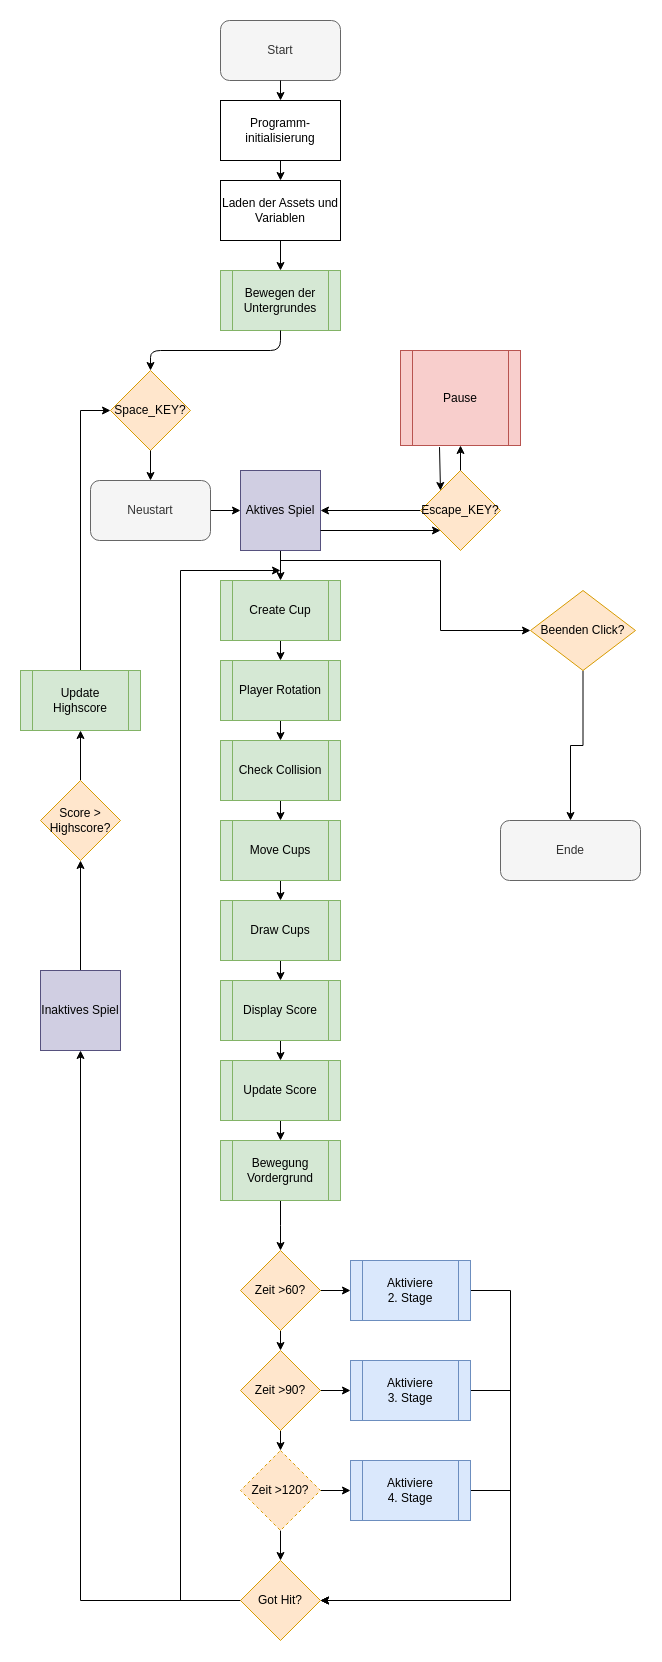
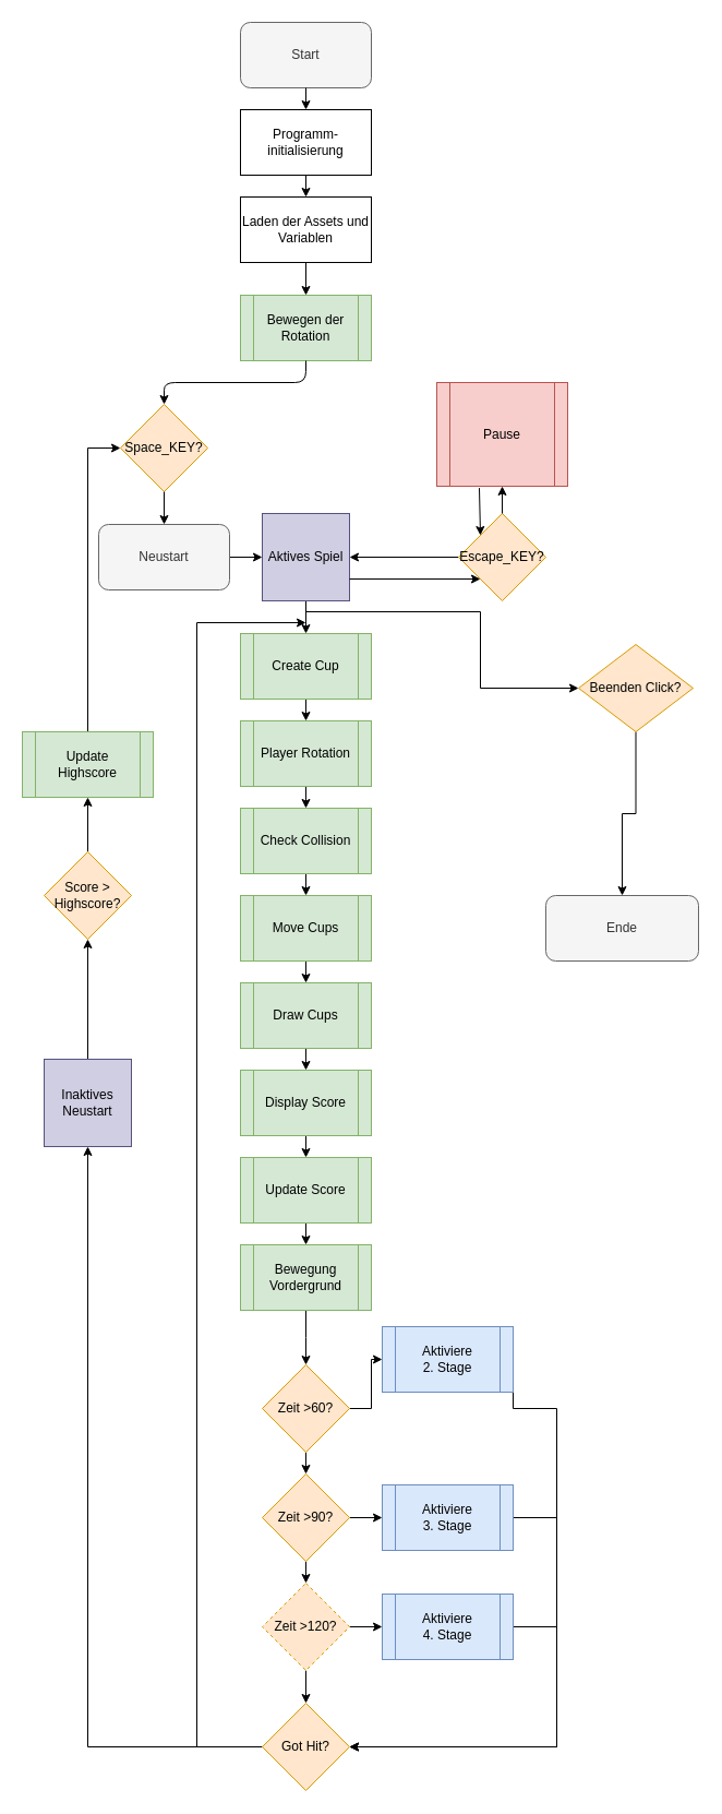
  <mxCell id="0" />
  <mxCell id="1" parent="0" />
  <mxCell id="2" value="Start" style="rounded=1;whiteSpace=wrap;html=1;fillColor=#f5f5f5;strokeColor=#666666;fontColor=#333333;" parent="1" vertex="1"><mxGeometry x="220" y="20" width="120" height="60" as="geometry" /></mxCell>
  <mxCell id="3" value="Programm-initialisierung" style="rounded=0;whiteSpace=wrap;html=1;" parent="1" vertex="1"><mxGeometry x="220" y="100" width="120" height="60" as="geometry" /></mxCell>
  <mxCell id="4" value="Laden der Assets und Variablen" style="rounded=0;whiteSpace=wrap;html=1;" parent="1" vertex="1"><mxGeometry x="220" y="180" width="120" height="60" as="geometry" /></mxCell>
  <mxCell id="5" value="Pause" style="shape=process;whiteSpace=wrap;html=1;backgroundOutline=1;fillColor=#f8cecc;strokeColor=#b85450;" parent="1" vertex="1"><mxGeometry x="400" y="350" width="120" height="95" as="geometry" /></mxCell>
  <mxCell id="6" style="edgeStyle=orthogonalEdgeStyle;rounded=0;orthogonalLoop=1;jettySize=auto;html=1;exitX=0.5;exitY=1;exitDx=0;exitDy=0;entryX=0.5;entryY=0;entryDx=0;entryDy=0;" parent="1" source="7" target="22" edge="1"><mxGeometry relative="1" as="geometry" /></mxCell>
  <mxCell id="7" value="Create Cup" style="shape=process;whiteSpace=wrap;html=1;backgroundOutline=1;fillColor=#d5e8d4;strokeColor=#82b366;" parent="1" vertex="1"><mxGeometry x="220" y="580" width="120" height="60" as="geometry" /></mxCell>
  <mxCell id="8" style="edgeStyle=orthogonalEdgeStyle;rounded=0;orthogonalLoop=1;jettySize=auto;html=1;exitX=0.5;exitY=1;exitDx=0;exitDy=0;entryX=0.5;entryY=0;entryDx=0;entryDy=0;" parent="1" source="9" target="7" edge="1"><mxGeometry relative="1" as="geometry" /></mxCell>
  <mxCell id="9" value="Aktives Spiel" style="whiteSpace=wrap;html=1;aspect=fixed;fillColor=#d0cee2;strokeColor=#56517e;" parent="1" vertex="1"><mxGeometry x="240" y="470" width="80" height="80" as="geometry" /></mxCell>
  <mxCell id="10" value="" style="endArrow=classic;html=1;exitX=1;exitY=0.5;exitDx=0;exitDy=0;entryX=0;entryY=0.5;entryDx=0;entryDy=0;" parent="1" source="65" target="9" edge="1"><mxGeometry width="50" height="50" relative="1" as="geometry"><mxPoint x="210" y="510" as="sourcePoint" /><mxPoint x="240" y="510" as="targetPoint" /></mxGeometry></mxCell>
  <mxCell id="11" value="" style="endArrow=classic;html=1;exitX=1;exitY=0.5;exitDx=0;exitDy=0;entryX=0.5;entryY=0;entryDx=0;entryDy=0;" parent="1" target="3" edge="1"><mxGeometry width="50" height="50" relative="1" as="geometry"><mxPoint x="280" y="80" as="sourcePoint" /><mxPoint x="360" y="110" as="targetPoint" /></mxGeometry></mxCell>
  <mxCell id="12" value="" style="endArrow=classic;html=1;exitX=0.5;exitY=1;exitDx=0;exitDy=0;entryX=0.5;entryY=0;entryDx=0;entryDy=0;" parent="1" source="3" target="4" edge="1"><mxGeometry width="50" height="50" relative="1" as="geometry"><mxPoint x="290" y="90" as="sourcePoint" /><mxPoint x="290" y="110" as="targetPoint" /></mxGeometry></mxCell>
  <mxCell id="13" value="" style="endArrow=classic;html=1;exitX=0.5;exitY=1;exitDx=0;exitDy=0;entryX=0.5;entryY=0;entryDx=0;entryDy=0;" parent="1" source="4" target="31" edge="1"><mxGeometry width="50" height="50" relative="1" as="geometry"><mxPoint x="290" y="170" as="sourcePoint" /><mxPoint x="280" y="270" as="targetPoint" /></mxGeometry></mxCell>
  <mxCell id="14" value="" style="endArrow=classic;html=1;exitX=0.325;exitY=1.017;exitDx=0;exitDy=0;entryX=0;entryY=0;entryDx=0;entryDy=0;exitPerimeter=0;" parent="1" source="5" target="19" edge="1"><mxGeometry width="50" height="50" relative="1" as="geometry"><mxPoint x="240" y="270" as="sourcePoint" /><mxPoint x="320" y="300" as="targetPoint" /></mxGeometry></mxCell>
  <mxCell id="15" value="Space_KEY?" style="rhombus;whiteSpace=wrap;html=1;fillColor=#ffe6cc;strokeColor=#d79b00;" parent="1" vertex="1"><mxGeometry x="110" y="370" width="80" height="80" as="geometry" /></mxCell>
  <mxCell id="16" value="" style="endArrow=classic;html=1;exitX=0.5;exitY=1;exitDx=0;exitDy=0;entryX=0.5;entryY=0;entryDx=0;entryDy=0;" parent="1" source="15" target="65" edge="1"><mxGeometry width="50" height="50" relative="1" as="geometry"><mxPoint x="290" y="250" as="sourcePoint" /><mxPoint x="150" y="480" as="targetPoint" /></mxGeometry></mxCell>
  <mxCell id="17" value="" style="endArrow=classic;html=1;exitX=1;exitY=0.75;exitDx=0;exitDy=0;entryX=0;entryY=1;entryDx=0;entryDy=0;" parent="1" source="9" target="19" edge="1"><mxGeometry width="50" height="50" relative="1" as="geometry"><mxPoint x="380" y="410" as="sourcePoint" /><mxPoint x="420" y="410" as="targetPoint" /></mxGeometry></mxCell>
  <mxCell id="18" value="" style="edgeStyle=orthogonalEdgeStyle;rounded=0;orthogonalLoop=1;jettySize=auto;html=1;entryX=1;entryY=0.5;entryDx=0;entryDy=0;" parent="1" source="19" target="9" edge="1"><mxGeometry relative="1" as="geometry"><mxPoint x="340" y="410" as="targetPoint" /></mxGeometry></mxCell>
  <mxCell id="19" value="Escape_KEY?" style="rhombus;whiteSpace=wrap;html=1;fillColor=#ffe6cc;strokeColor=#d79b00;" parent="1" vertex="1"><mxGeometry x="420" y="470" width="80" height="80" as="geometry" /></mxCell>
  <mxCell id="20" value="" style="endArrow=classic;html=1;exitX=0.5;exitY=0;exitDx=0;exitDy=0;entryX=0.5;entryY=1;entryDx=0;entryDy=0;" parent="1" source="19" target="5" edge="1"><mxGeometry width="50" height="50" relative="1" as="geometry"><mxPoint x="330" y="440" as="sourcePoint" /><mxPoint x="460" y="300" as="targetPoint" /></mxGeometry></mxCell>
  <mxCell id="21" style="edgeStyle=orthogonalEdgeStyle;rounded=0;orthogonalLoop=1;jettySize=auto;html=1;exitX=0.5;exitY=1;exitDx=0;exitDy=0;entryX=0.5;entryY=0;entryDx=0;entryDy=0;" parent="1" source="22" target="24" edge="1"><mxGeometry relative="1" as="geometry" /></mxCell>
  <mxCell id="22" value="Player Rotation" style="shape=process;whiteSpace=wrap;html=1;backgroundOutline=1;fillColor=#d5e8d4;strokeColor=#82b366;" parent="1" vertex="1"><mxGeometry x="220" y="660" width="120" height="60" as="geometry" /></mxCell>
  <mxCell id="23" style="edgeStyle=orthogonalEdgeStyle;rounded=0;orthogonalLoop=1;jettySize=auto;html=1;exitX=0.5;exitY=1;exitDx=0;exitDy=0;entryX=0.5;entryY=0;entryDx=0;entryDy=0;" parent="1" source="24" target="26" edge="1"><mxGeometry relative="1" as="geometry" /></mxCell>
  <mxCell id="24" value="Check Collision" style="shape=process;whiteSpace=wrap;html=1;backgroundOutline=1;fillColor=#d5e8d4;strokeColor=#82b366;" parent="1" vertex="1"><mxGeometry x="220" y="740" width="120" height="60" as="geometry" /></mxCell>
  <mxCell id="25" style="edgeStyle=orthogonalEdgeStyle;rounded=0;orthogonalLoop=1;jettySize=auto;html=1;exitX=0.5;exitY=1;exitDx=0;exitDy=0;entryX=0.5;entryY=0;entryDx=0;entryDy=0;" parent="1" source="26" target="28" edge="1"><mxGeometry relative="1" as="geometry" /></mxCell>
  <mxCell id="26" value="Move Cups" style="shape=process;whiteSpace=wrap;html=1;backgroundOutline=1;fillColor=#d5e8d4;strokeColor=#82b366;" parent="1" vertex="1"><mxGeometry x="220" y="820" width="120" height="60" as="geometry" /></mxCell>
  <mxCell id="27" style="edgeStyle=orthogonalEdgeStyle;rounded=0;orthogonalLoop=1;jettySize=auto;html=1;exitX=0.5;exitY=1;exitDx=0;exitDy=0;entryX=0.5;entryY=0;entryDx=0;entryDy=0;" parent="1" source="28" target="30" edge="1"><mxGeometry relative="1" as="geometry" /></mxCell>
  <mxCell id="28" value="Draw Cups" style="shape=process;whiteSpace=wrap;html=1;backgroundOutline=1;fillColor=#d5e8d4;strokeColor=#82b366;" parent="1" vertex="1"><mxGeometry x="220" y="900" width="120" height="60" as="geometry" /></mxCell>
  <mxCell id="29" style="edgeStyle=orthogonalEdgeStyle;rounded=0;orthogonalLoop=1;jettySize=auto;html=1;exitX=0.5;exitY=1;exitDx=0;exitDy=0;entryX=0.5;entryY=0;entryDx=0;entryDy=0;" parent="1" source="30" target="46" edge="1"><mxGeometry relative="1" as="geometry" /></mxCell>
  <mxCell id="30" value="Display Score" style="shape=process;whiteSpace=wrap;html=1;backgroundOutline=1;fillColor=#d5e8d4;strokeColor=#82b366;" parent="1" vertex="1"><mxGeometry x="220" y="980" width="120" height="60" as="geometry" /></mxCell>
- <mxCell id="31" value="Bewegen der Untergrundes" style="shape=process;whiteSpace=wrap;html=1;backgroundOutline=1;fillColor=#d5e8d4;strokeColor=#82b366;" parent="1" vertex="1"><mxGeometry x="220" y="270" width="120" height="60" as="geometry" /></mxCell>
+ <mxCell id="31" value="Bewegen der Rotation" style="shape=process;whiteSpace=wrap;html=1;backgroundOutline=1;fillColor=#d5e8d4;strokeColor=#82b366;" parent="1" vertex="1"><mxGeometry x="220" y="270" width="120" height="60" as="geometry" /></mxCell>
  <mxCell id="32" value="" style="endArrow=classic;html=1;entryX=0.5;entryY=0;entryDx=0;entryDy=0;exitX=0.5;exitY=1;exitDx=0;exitDy=0;" parent="1" source="31" target="15" edge="1"><mxGeometry width="50" height="50" relative="1" as="geometry"><mxPoint x="280" y="330" as="sourcePoint" /><mxPoint x="290" y="280" as="targetPoint" /><Array as="points"><mxPoint x="280" y="350" /><mxPoint x="150" y="350" /></Array></mxGeometry></mxCell>
  <mxCell id="33" style="edgeStyle=orthogonalEdgeStyle;rounded=0;orthogonalLoop=1;jettySize=auto;html=1;exitX=0.5;exitY=0;exitDx=0;exitDy=0;entryX=0;entryY=0.5;entryDx=0;entryDy=0;" parent="1" source="34" target="15" edge="1"><mxGeometry relative="1" as="geometry" /></mxCell>
  <mxCell id="34" value="Update Highscore" style="shape=process;whiteSpace=wrap;html=1;backgroundOutline=1;fillColor=#d5e8d4;strokeColor=#82b366;" parent="1" vertex="1"><mxGeometry x="20" y="670" width="120" height="60" as="geometry" /></mxCell>
  <mxCell id="35" style="edgeStyle=orthogonalEdgeStyle;rounded=0;orthogonalLoop=1;jettySize=auto;html=1;exitX=0.5;exitY=0;exitDx=0;exitDy=0;entryX=0.5;entryY=1;entryDx=0;entryDy=0;" parent="1" source="36" target="34" edge="1"><mxGeometry relative="1" as="geometry" /></mxCell>
  <mxCell id="36" value="Score &amp;gt; Highscore?" style="rhombus;whiteSpace=wrap;html=1;fillColor=#ffe6cc;strokeColor=#d79b00;" parent="1" vertex="1"><mxGeometry x="40" y="780" width="80" height="80" as="geometry" /></mxCell>
  <mxCell id="37" style="edgeStyle=orthogonalEdgeStyle;rounded=0;orthogonalLoop=1;jettySize=auto;html=1;exitX=0.5;exitY=1;exitDx=0;exitDy=0;entryX=0.5;entryY=0;entryDx=0;entryDy=0;" parent="1" source="38" target="39" edge="1"><mxGeometry relative="1" as="geometry" /></mxCell>
  <mxCell id="38" value="Beenden Click?" style="rhombus;whiteSpace=wrap;html=1;fillColor=#ffe6cc;strokeColor=#d79b00;" parent="1" vertex="1"><mxGeometry x="530" y="590" width="105" height="80" as="geometry" /></mxCell>
  <mxCell id="39" value="Ende" style="rounded=1;whiteSpace=wrap;html=1;fillColor=#f5f5f5;strokeColor=#666666;fontColor=#333333;" parent="1" vertex="1"><mxGeometry x="500" y="820" width="140" height="60" as="geometry" /></mxCell>
  <mxCell id="40" style="edgeStyle=orthogonalEdgeStyle;rounded=0;orthogonalLoop=1;jettySize=auto;html=1;exitX=0.5;exitY=0;exitDx=0;exitDy=0;entryX=0.5;entryY=1;entryDx=0;entryDy=0;" parent="1" source="41" target="36" edge="1"><mxGeometry relative="1" as="geometry" /></mxCell>
- <mxCell id="41" value="Inaktives Spiel" style="whiteSpace=wrap;html=1;aspect=fixed;fillColor=#d0cee2;strokeColor=#56517e;" parent="1" vertex="1"><mxGeometry x="40" y="970" width="80" height="80" as="geometry" /></mxCell>
+ <mxCell id="41" value="Inaktives Neustart" style="whiteSpace=wrap;html=1;aspect=fixed;fillColor=#d0cee2;strokeColor=#56517e;" parent="1" vertex="1"><mxGeometry x="40" y="970" width="80" height="80" as="geometry" /></mxCell>
  <mxCell id="42" style="edgeStyle=orthogonalEdgeStyle;rounded=0;orthogonalLoop=1;jettySize=auto;html=1;exitX=0;exitY=0.5;exitDx=0;exitDy=0;entryX=0.5;entryY=1;entryDx=0;entryDy=0;" parent="1" source="44" target="41" edge="1"><mxGeometry relative="1" as="geometry" /></mxCell>
  <mxCell id="43" style="edgeStyle=orthogonalEdgeStyle;rounded=0;orthogonalLoop=1;jettySize=auto;html=1;exitX=0;exitY=0;exitDx=0;exitDy=0;" parent="1" source="44" edge="1"><mxGeometry relative="1" as="geometry"><mxPoint x="280" y="570" as="targetPoint" /><Array as="points"><mxPoint x="260" y="1600" /><mxPoint x="180" y="1600" /><mxPoint x="180" y="570" /></Array></mxGeometry></mxCell>
  <mxCell id="44" value="Got Hit?" style="rhombus;whiteSpace=wrap;html=1;fillColor=#ffe6cc;strokeColor=#d79b00;" parent="1" vertex="1"><mxGeometry x="240" y="1560" width="80" height="80" as="geometry" /></mxCell>
  <mxCell id="45" style="edgeStyle=orthogonalEdgeStyle;rounded=0;orthogonalLoop=1;jettySize=auto;html=1;exitX=0.5;exitY=1;exitDx=0;exitDy=0;entryX=0.5;entryY=0;entryDx=0;entryDy=0;" parent="1" source="46" target="49" edge="1"><mxGeometry relative="1" as="geometry" /></mxCell>
  <mxCell id="46" value="Update Score" style="shape=process;whiteSpace=wrap;html=1;backgroundOutline=1;fillColor=#d5e8d4;strokeColor=#82b366;" parent="1" vertex="1"><mxGeometry x="220" y="1060" width="120" height="60" as="geometry" /></mxCell>
  <mxCell id="47" style="edgeStyle=orthogonalEdgeStyle;rounded=0;orthogonalLoop=1;jettySize=auto;html=1;exitX=0.5;exitY=1;exitDx=0;exitDy=0;" parent="1" source="49" edge="1"><mxGeometry relative="1" as="geometry"><mxPoint x="280" y="1250" as="targetPoint" /></mxGeometry></mxCell>
  <mxCell id="48" style="edgeStyle=orthogonalEdgeStyle;rounded=0;orthogonalLoop=1;jettySize=auto;html=1;entryX=0;entryY=0.5;entryDx=0;entryDy=0;" parent="1" target="38" edge="1"><mxGeometry relative="1" as="geometry"><mxPoint x="280" y="560" as="sourcePoint" /><Array as="points"><mxPoint x="440" y="560" /><mxPoint x="440" y="630" /></Array></mxGeometry></mxCell>
  <mxCell id="49" value="Bewegung Vordergrund" style="shape=process;whiteSpace=wrap;html=1;backgroundOutline=1;fillColor=#d5e8d4;strokeColor=#82b366;" parent="1" vertex="1"><mxGeometry x="220" y="1140" width="120" height="60" as="geometry" /></mxCell>
  <mxCell id="50" style="edgeStyle=orthogonalEdgeStyle;rounded=0;orthogonalLoop=1;jettySize=auto;html=1;exitX=0.5;exitY=1;exitDx=0;exitDy=0;entryX=0.5;entryY=0;entryDx=0;entryDy=0;" parent="1" source="52" target="55" edge="1"><mxGeometry relative="1" as="geometry" /></mxCell>
  <mxCell id="51" style="edgeStyle=orthogonalEdgeStyle;rounded=0;orthogonalLoop=1;jettySize=auto;html=1;exitX=1;exitY=0.5;exitDx=0;exitDy=0;entryX=0;entryY=0.5;entryDx=0;entryDy=0;" parent="1" source="52" target="60" edge="1"><mxGeometry relative="1" as="geometry" /></mxCell>
  <mxCell id="52" value="Zeit &amp;gt;60?" style="rhombus;whiteSpace=wrap;html=1;fillColor=#ffe6cc;strokeColor=#d79b00;" parent="1" vertex="1"><mxGeometry x="240" y="1250" width="80" height="80" as="geometry" /></mxCell>
  <mxCell id="53" style="edgeStyle=orthogonalEdgeStyle;rounded=0;orthogonalLoop=1;jettySize=auto;html=1;exitX=0.5;exitY=1;exitDx=0;exitDy=0;entryX=0.5;entryY=0;entryDx=0;entryDy=0;" parent="1" source="55" target="58" edge="1"><mxGeometry relative="1" as="geometry" /></mxCell>
  <mxCell id="54" style="edgeStyle=orthogonalEdgeStyle;rounded=0;orthogonalLoop=1;jettySize=auto;html=1;exitX=1;exitY=0.5;exitDx=0;exitDy=0;entryX=0;entryY=0.5;entryDx=0;entryDy=0;" parent="1" source="55" target="62" edge="1"><mxGeometry relative="1" as="geometry" /></mxCell>
  <mxCell id="55" value="Zeit &amp;gt;90?" style="rhombus;whiteSpace=wrap;html=1;fillColor=#ffe6cc;strokeColor=#d79b00;" parent="1" vertex="1"><mxGeometry x="240" y="1350" width="80" height="80" as="geometry" /></mxCell>
  <mxCell id="56" style="edgeStyle=orthogonalEdgeStyle;rounded=0;orthogonalLoop=1;jettySize=auto;html=1;exitX=0.5;exitY=1;exitDx=0;exitDy=0;entryX=0.5;entryY=0;entryDx=0;entryDy=0;" parent="1" source="58" target="44" edge="1"><mxGeometry relative="1" as="geometry" /></mxCell>
  <mxCell id="57" style="edgeStyle=orthogonalEdgeStyle;rounded=0;orthogonalLoop=1;jettySize=auto;html=1;exitX=1;exitY=0.5;exitDx=0;exitDy=0;entryX=0;entryY=0.5;entryDx=0;entryDy=0;" parent="1" source="58" target="64" edge="1"><mxGeometry relative="1" as="geometry" /></mxCell>
  <mxCell id="58" value="Zeit &amp;gt;120?" style="rhombus;whiteSpace=wrap;html=1;fillColor=#ffe6cc;strokeColor=#d79b00;dashed=1;" parent="1" vertex="1"><mxGeometry x="240" y="1450" width="80" height="80" as="geometry" /></mxCell>
  <mxCell id="59" style="edgeStyle=orthogonalEdgeStyle;rounded=0;orthogonalLoop=1;jettySize=auto;html=1;exitX=1;exitY=0.5;exitDx=0;exitDy=0;entryX=1;entryY=0.5;entryDx=0;entryDy=0;" parent="1" source="60" target="44" edge="1"><mxGeometry relative="1" as="geometry"><mxPoint x="620" y="1650" as="targetPoint" /><Array as="points"><mxPoint x="510" y="1290" /><mxPoint x="510" y="1600" /></Array></mxGeometry></mxCell>
- <mxCell id="60" value="Aktiviere &lt;br&gt;2. Stage" style="shape=process;whiteSpace=wrap;html=1;backgroundOutline=1;fillColor=#dae8fc;strokeColor=#6c8ebf;" parent="1" vertex="1"><mxGeometry x="350" y="1260" width="120" height="60" as="geometry" /></mxCell>
+ <mxCell id="60" value="Aktiviere &lt;br&gt;2. Stage" style="shape=process;whiteSpace=wrap;html=1;backgroundOutline=1;fillColor=#dae8fc;strokeColor=#6c8ebf;" parent="1" vertex="1"><mxGeometry x="350" y="1215" width="120" height="60" as="geometry" /></mxCell>
  <mxCell id="61" style="edgeStyle=orthogonalEdgeStyle;rounded=0;orthogonalLoop=1;jettySize=auto;html=1;exitX=1;exitY=0.5;exitDx=0;exitDy=0;entryX=1;entryY=0.5;entryDx=0;entryDy=0;" parent="1" source="62" target="44" edge="1"><mxGeometry relative="1" as="geometry"><mxPoint x="580" y="1390" as="targetPoint" /><Array as="points"><mxPoint x="510" y="1390" /><mxPoint x="510" y="1600" /></Array></mxGeometry></mxCell>
  <mxCell id="62" value="Aktiviere &lt;br&gt;3. Stage" style="shape=process;whiteSpace=wrap;html=1;backgroundOutline=1;fillColor=#dae8fc;strokeColor=#6c8ebf;" parent="1" vertex="1"><mxGeometry x="350" y="1360" width="120" height="60" as="geometry" /></mxCell>
  <mxCell id="63" style="edgeStyle=orthogonalEdgeStyle;rounded=0;orthogonalLoop=1;jettySize=auto;html=1;exitX=1;exitY=0.5;exitDx=0;exitDy=0;" parent="1" source="64" edge="1"><mxGeometry relative="1" as="geometry"><mxPoint x="320" y="1600" as="targetPoint" /><Array as="points"><mxPoint x="510" y="1490" /><mxPoint x="510" y="1600" /></Array></mxGeometry></mxCell>
  <mxCell id="64" value="Aktiviere &lt;br&gt;4. Stage" style="shape=process;whiteSpace=wrap;html=1;backgroundOutline=1;fillColor=#dae8fc;strokeColor=#6c8ebf;" parent="1" vertex="1"><mxGeometry x="350" y="1460" width="120" height="60" as="geometry" /></mxCell>
  <mxCell id="65" value="Neustart" style="rounded=1;whiteSpace=wrap;html=1;fillColor=#f5f5f5;strokeColor=#666666;fontColor=#333333;" parent="1" vertex="1"><mxGeometry x="90" y="480" width="120" height="60" as="geometry" /></mxCell>
